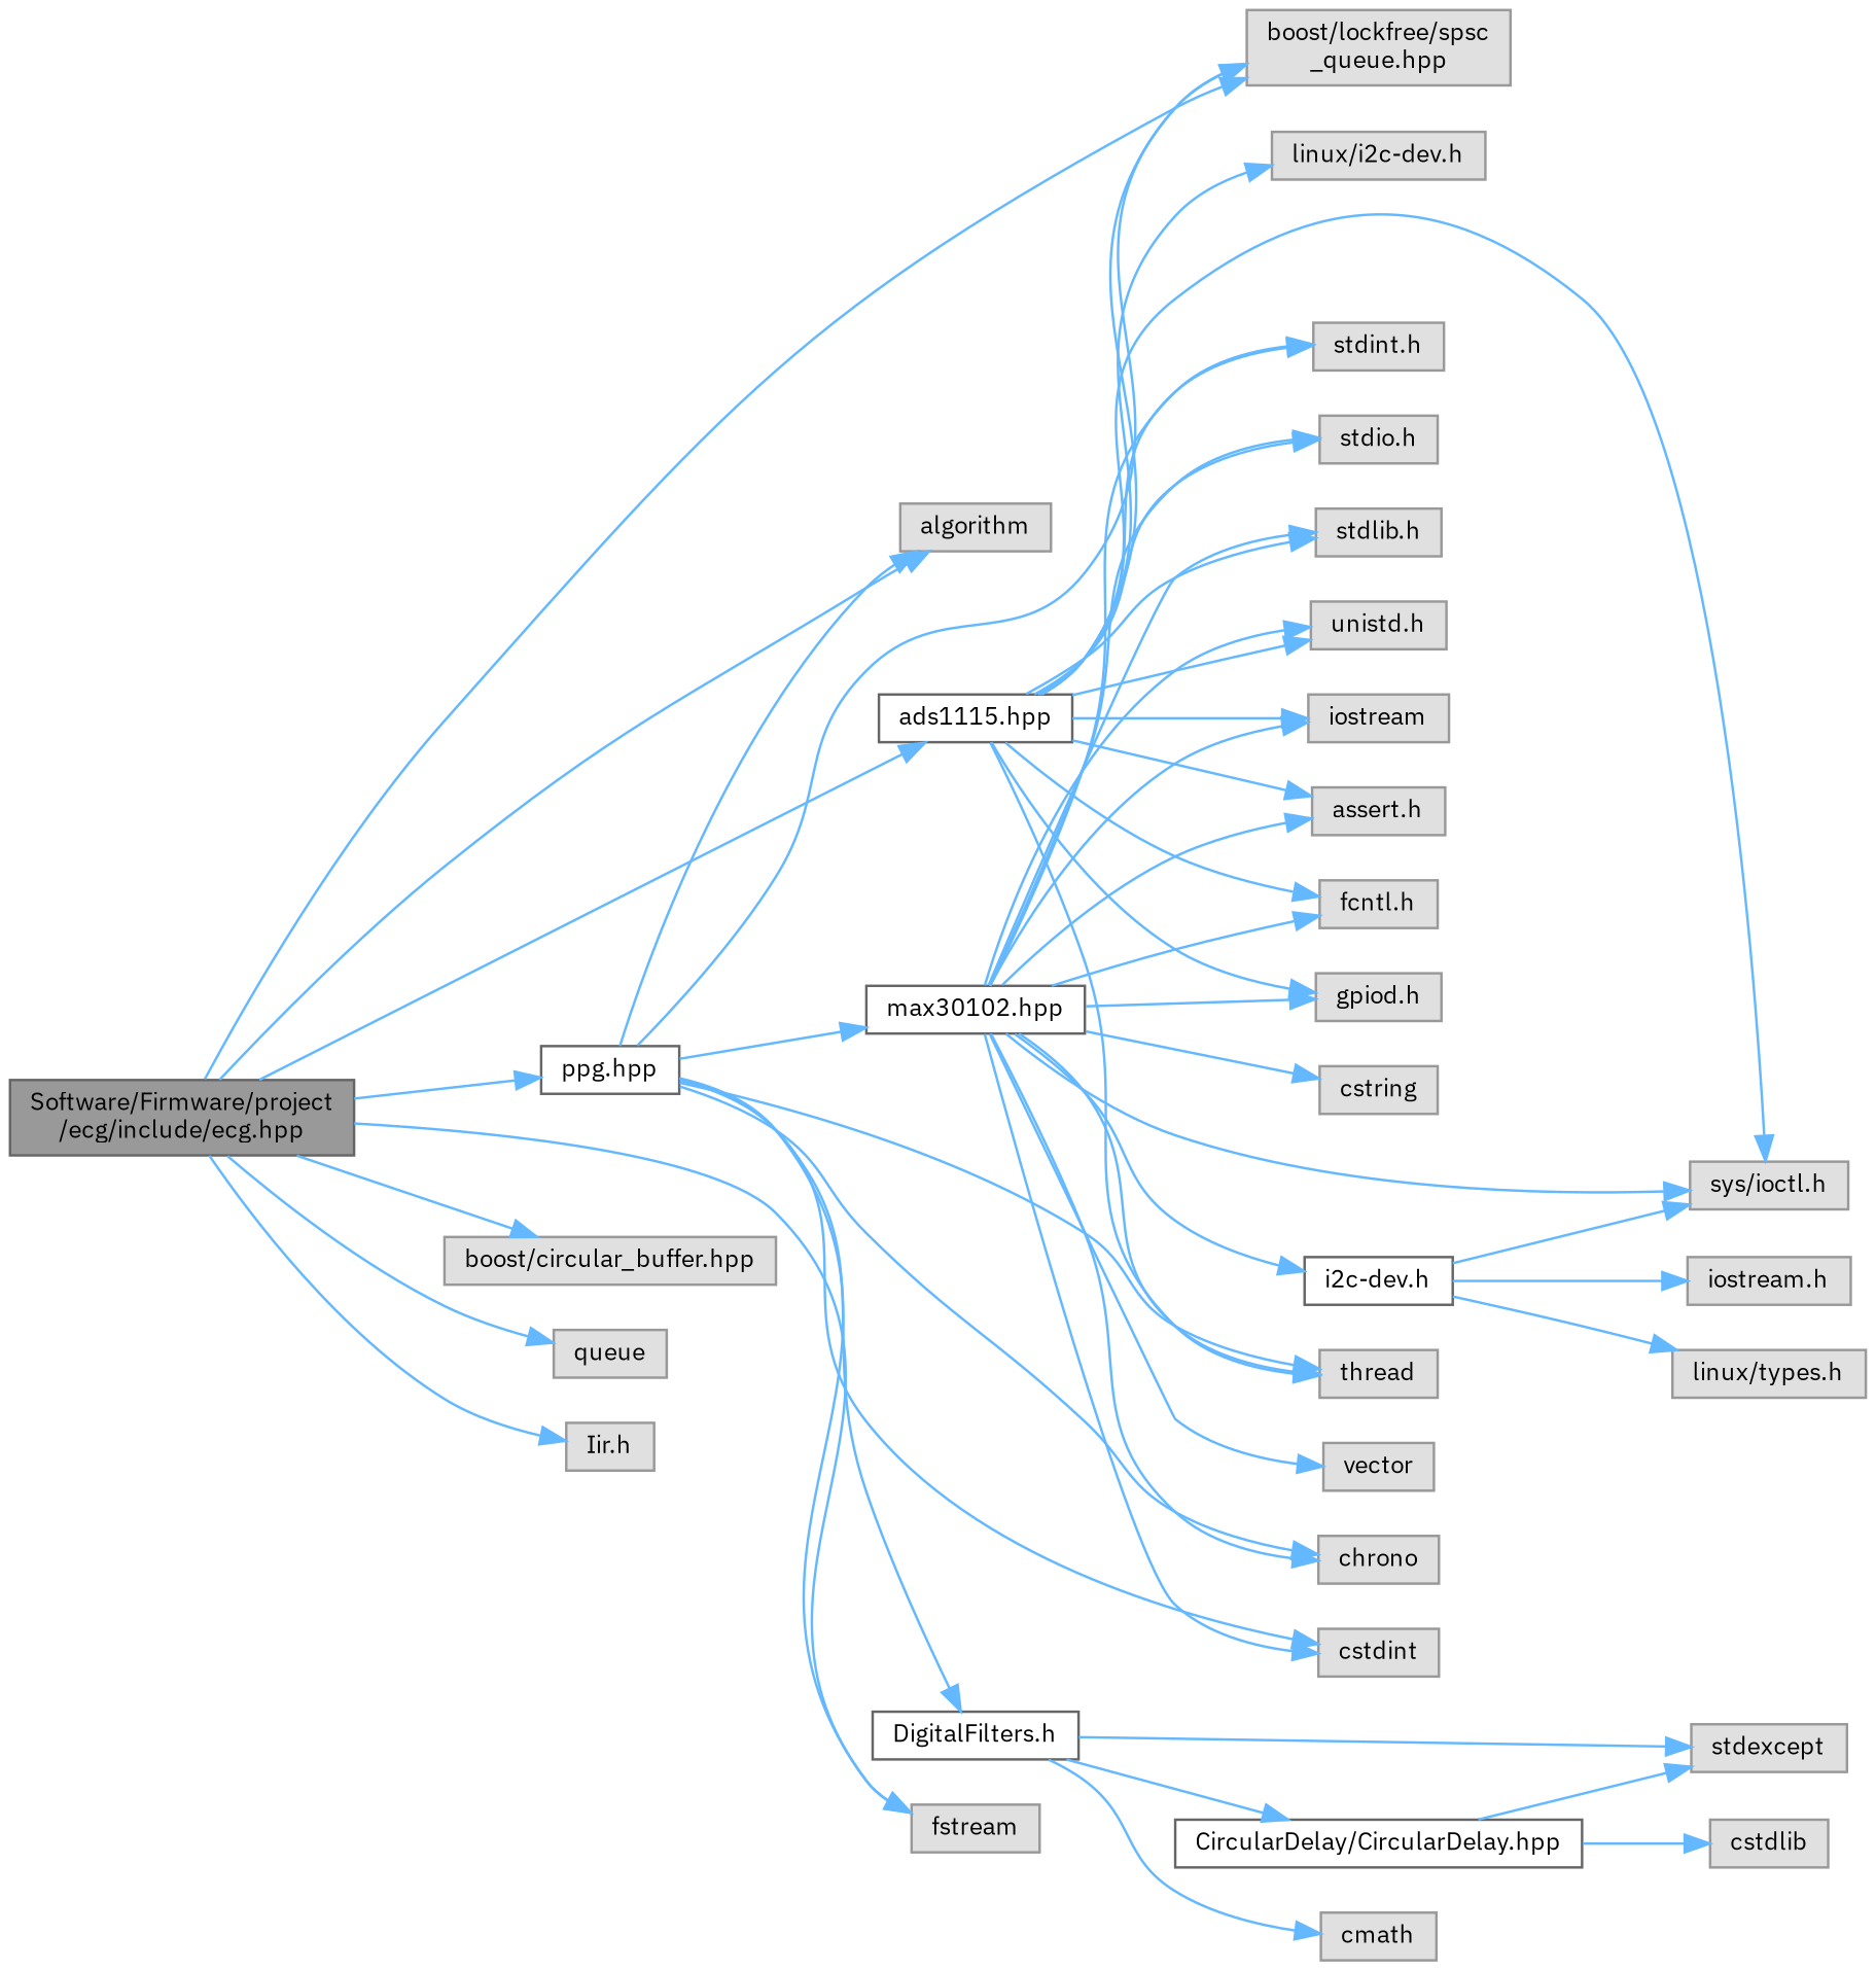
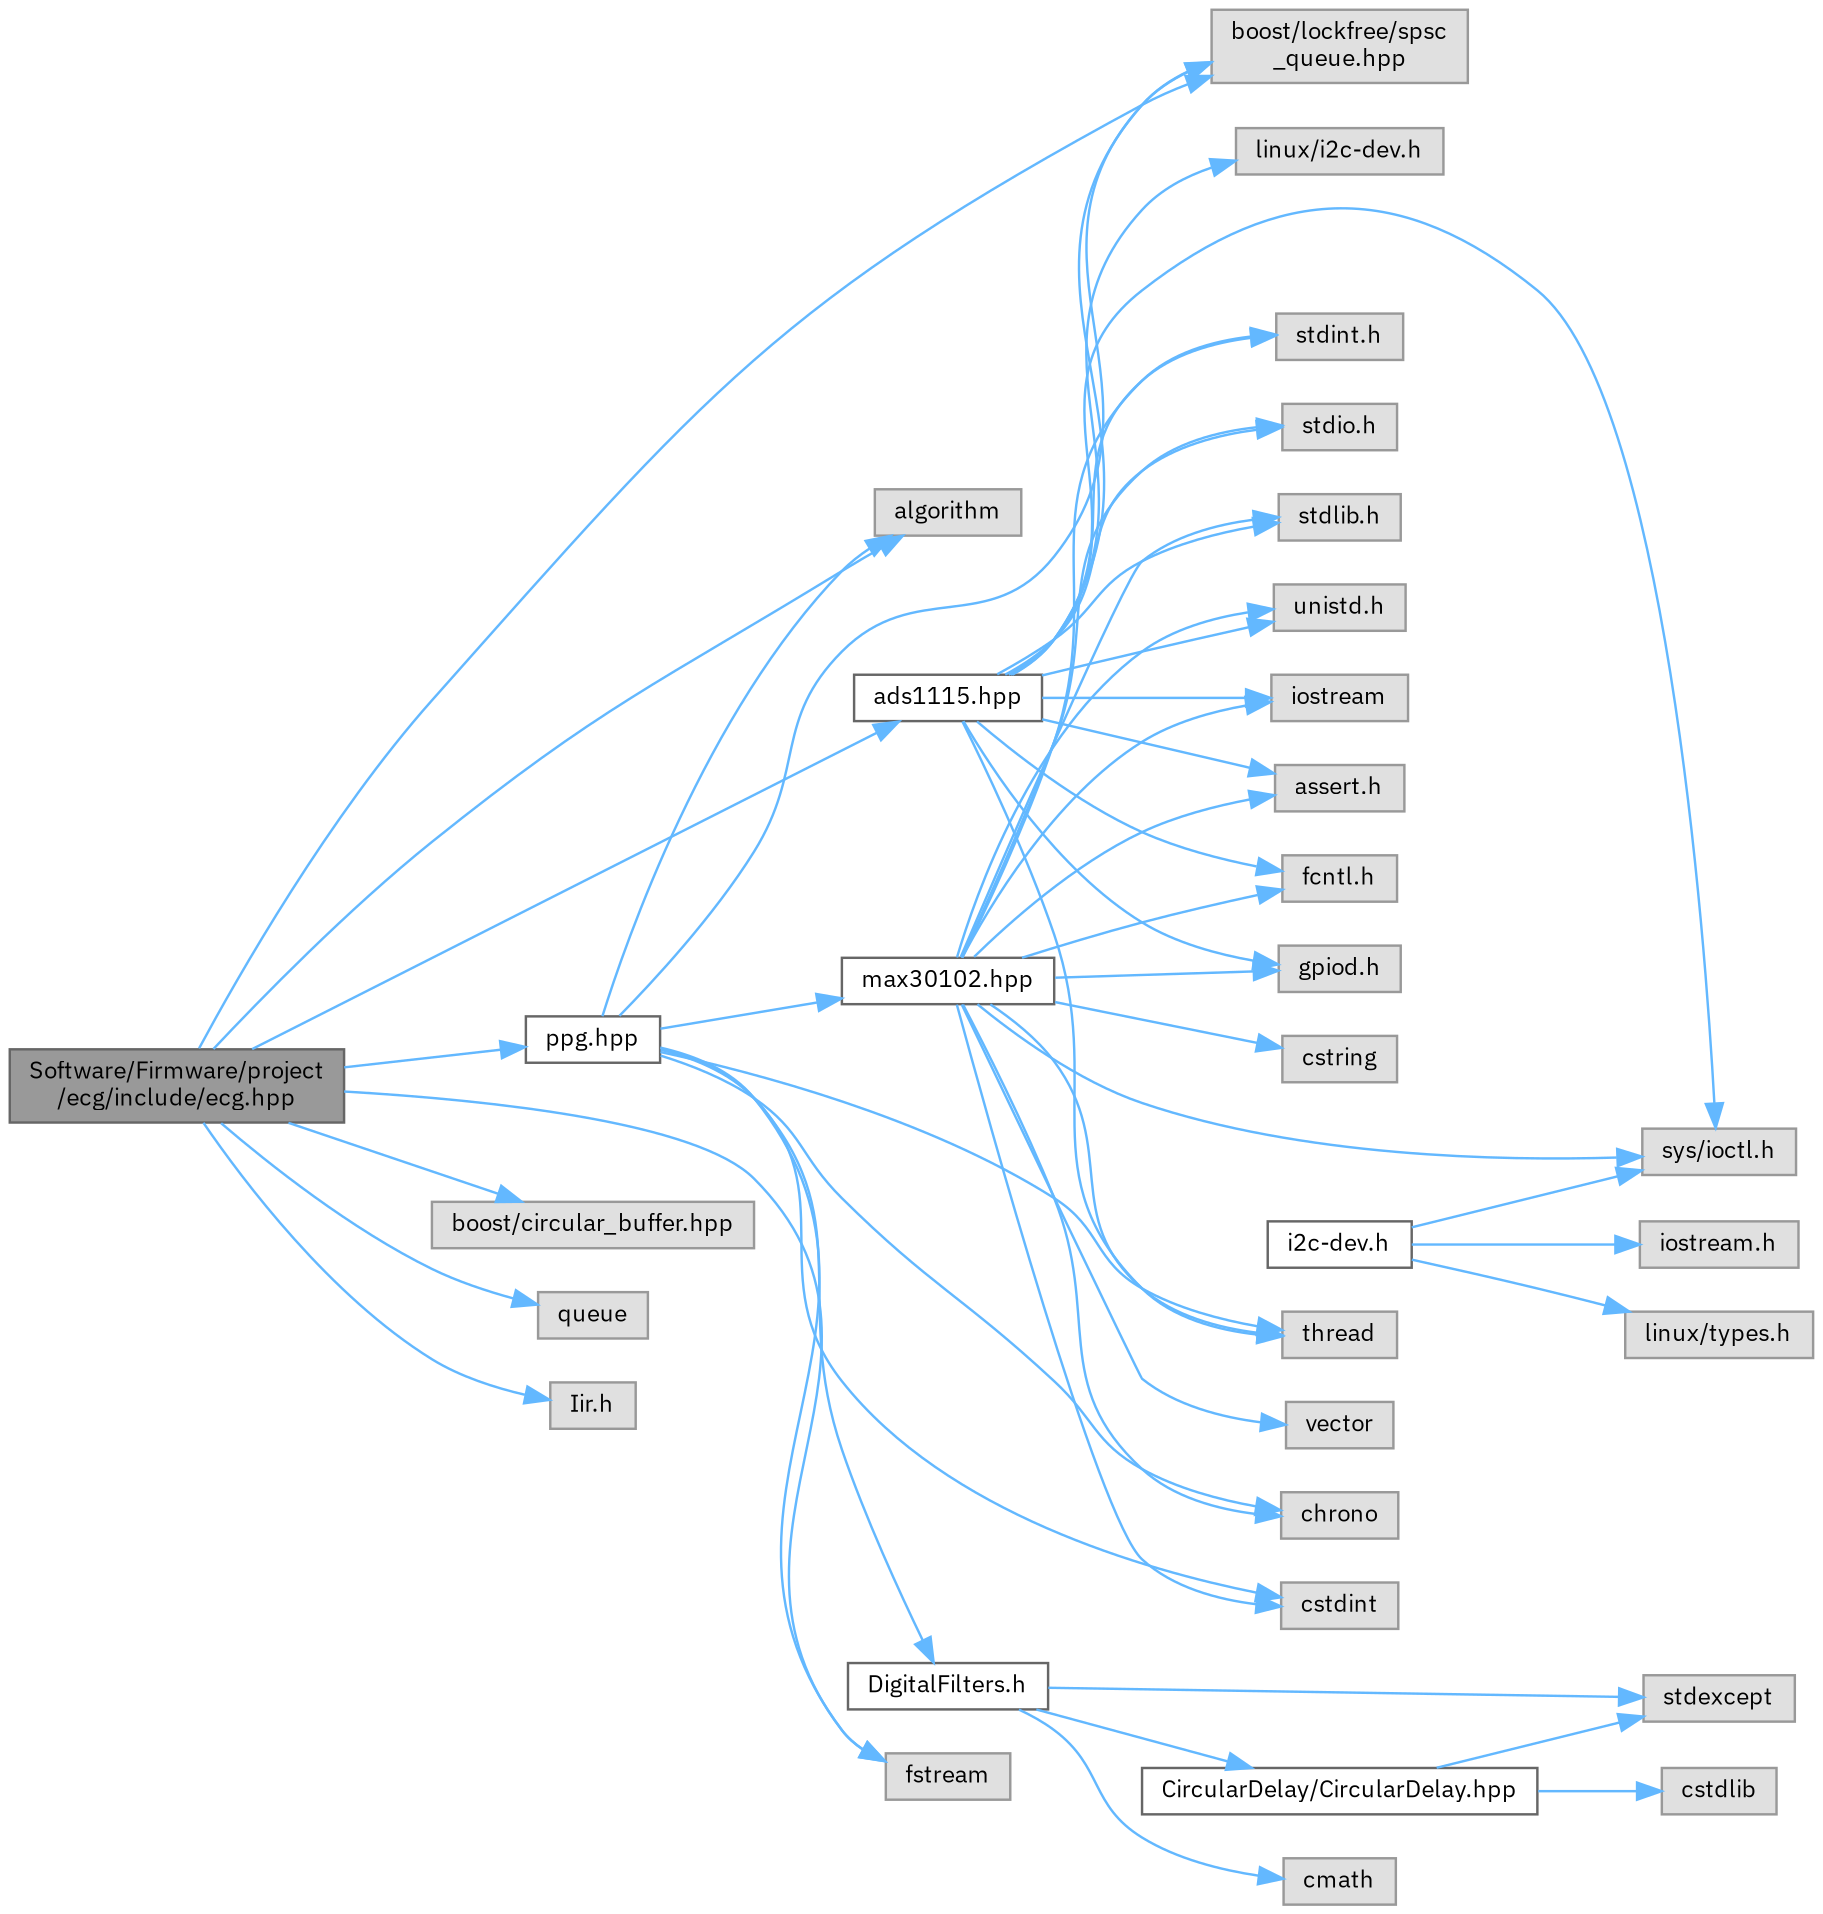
  digraph {
    fontname="IBM Plex Sans"
    rankdir=LR
    node [color=grey60 fillcolor="#E0E0E0" fontname="IBM Plex Sans" fontsize=10 shape=box style=filled]
    edge [color=steelblue1 fontname="IBM Plex Sans" fontsize=10 labelfontname=Helvetica labelfontsize=10 style=solid]
    n1 [color=gray40 fillcolor=grey60 fontcolor=black height=0.2 label="Software/Firmware/project\l/ecg/include/ecg.hpp" width=0.4]
    n2 [height=0.2 label=algorithm width=0.4]
    n3 [height=0.2 label="boost/circular_buffer.hpp" width=0.4]
    n4 [height=0.2 label="boost/lockfree/spsc\l_queue.hpp" width=0.4]
    n5 [height=0.2 label=fstream width=0.4]
    n6 [height=0.2 label=queue width=0.4]
    n7 [height=0.2 label="Iir.h" width=0.4]
    n8 [color=grey40 fillcolor=white height=0.2 label="ads1115.hpp" width=0.4]
    n9 [color=grey40 fillcolor=white height=0.2 label="ppg.hpp" width=0.4]
    n10 [height=0.2 label="assert.h" width=0.4]
    n11 [height=0.2 label="fcntl.h" width=0.4]
    n12 [height=0.2 label="gpiod.h" width=0.4]
    n13 [height=0.2 label="linux/i2c-dev.h" width=0.4]
    n14 [height=0.2 label="stdint.h" width=0.4]
    n15 [height=0.2 label="stdio.h" width=0.4]
    n16 [height=0.2 label="stdlib.h" width=0.4]
    n17 [height=0.2 label="sys/ioctl.h" width=0.4]
    n18 [height=0.2 label="unistd.h" width=0.4]
    n19 [height=0.2 label=iostream width=0.4]
    n20 [height=0.2 label=thread width=0.4]
    n21 [height=0.2 label=chrono width=0.4]
    n22 [height=0.2 label=cstdint width=0.4]
    n23 [color=grey40 fillcolor=white height=0.2 label="DigitalFilters.h" width=0.4]
    n24 [color=grey40 fillcolor=white height=0.2 label="max30102.hpp" width=0.4]
    n25 [height=0.2 label=cmath width=0.4]
    n26 [height=0.2 label=stdexcept width=0.4]
    n27 [color=grey40 fillcolor=white height=0.2 label="CircularDelay/CircularDelay.hpp" width=0.4]
    n28 [height=0.2 label=cstring width=0.4]
    n29 [height=0.2 label=vector width=0.4]
    n30 [color=grey40 fillcolor=white height=0.2 label="i2c-dev.h" width=0.4]
    n31 [height=0.2 label=cstdlib width=0.4]
    n32 [height=0.2 label="linux/types.h" width=0.4]
    n33 [height=0.2 label="iostream.h" width=0.4]
    n1 -> n2
    n1 -> n3
    n1 -> n4
    n1 -> n5
    n1 -> n6
    n1 -> n7
    n1 -> n8
    n1 -> n9
    n8 -> n4
    n8 -> n10
    n8 -> n11
    n8 -> n12
    n8 -> n13
    n8 -> n14
    n8 -> n15
    n8 -> n16
    n8 -> n17
    n8 -> n18
    n8 -> n19
    n8 -> n20
    n9 -> n2
    n9 -> n4
    n9 -> n5
    n9 -> n20
    n9 -> n21
    n9 -> n22
    n9 -> n23
    n9 -> n24
    n23 -> n25
    n23 -> n26
    n23 -> n27
    n24 -> n10
    n24 -> n11
    n24 -> n12
    n24 -> n14
    n24 -> n15
    n24 -> n16
    n24 -> n17
    n24 -> n18
    n24 -> n19
    n24 -> n20
    n24 -> n21
    n24 -> n22
    n24 -> n28
    n24 -> n29
-   n24 -> n30
    n27 -> n26
    n27 -> n31
    n30 -> n17
    n30 -> n32
    n30 -> n33
  }
